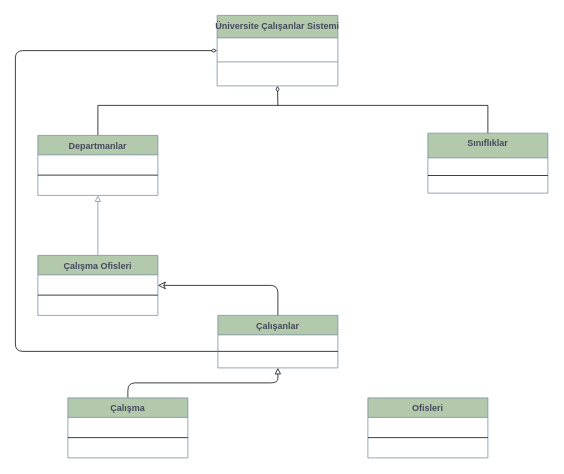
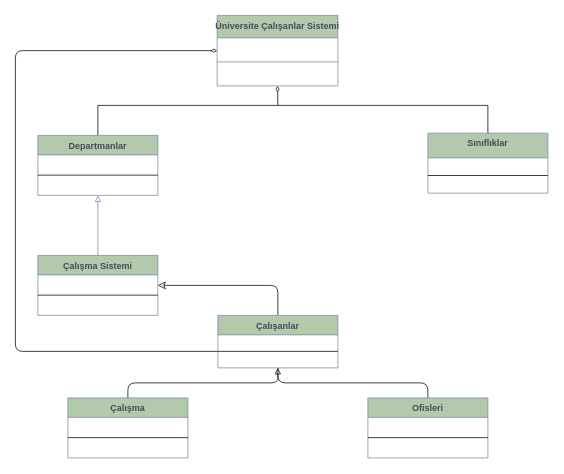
  <mxCell id="0" />
  <mxCell id="1" parent="0" />
  <mxCell id="2" style="edgeStyle=orthogonalEdgeStyle;rounded=0;orthogonalLoop=1;jettySize=auto;html=1;exitX=0.5;exitY=0;exitDx=0;exitDy=0;endArrow=none;endFill=0;strokeColor=default;entryX=0.5;entryY=0;entryDx=0;entryDy=0;fontColor=#46495D;endSize=8;" edge="1" parent="1"><mxGeometry relative="1" as="geometry"><mxPoint x="650" y="180" as="targetPoint" /><mxPoint x="130" y="180" as="sourcePoint" /><Array as="points"><mxPoint x="130" y="140" /><mxPoint x="650" y="140" /></Array></mxGeometry></mxCell>
  <mxCell id="3" style="edgeStyle=orthogonalEdgeStyle;rounded=0;orthogonalLoop=1;jettySize=auto;html=1;exitX=0.5;exitY=0;exitDx=0;exitDy=0;entryX=0.5;entryY=1;entryDx=0;entryDy=0;endArrow=block;endFill=0;strokeColor=#788AA3;fontColor=#46495D;" edge="1" parent="1"><mxGeometry relative="1" as="geometry"><mxPoint x="130" y="360" as="sourcePoint" /><mxPoint x="130" y="260" as="targetPoint" /></mxGeometry></mxCell>
  <mxCell id="4" style="edgeStyle=orthogonalEdgeStyle;curved=0;rounded=1;sketch=0;orthogonalLoop=1;jettySize=auto;html=1;exitX=0.5;exitY=1;exitDx=0;exitDy=0;fontColor=#46495D;endArrow=none;endFill=0;endSize=8;strokeColor=default;fillColor=#B2C9AB;startArrow=diamondThin;startFill=0;" edge="1" parent="1" source="6"><mxGeometry relative="1" as="geometry"><mxPoint x="370" y="140" as="targetPoint" /></mxGeometry></mxCell>
  <mxCell id="5" style="edgeStyle=orthogonalEdgeStyle;curved=0;rounded=1;sketch=0;orthogonalLoop=1;jettySize=auto;html=1;exitX=0;exitY=0.5;exitDx=0;exitDy=0;fontColor=#46495D;startArrow=diamondThin;startFill=0;endArrow=none;endFill=0;endSize=8;strokeColor=default;fillColor=#B2C9AB;" edge="1" parent="1" source="6" target="17"><mxGeometry relative="1" as="geometry"><Array as="points"><mxPoint x="20" y="67" /><mxPoint x="20" y="468" /></Array></mxGeometry></mxCell>
  <mxCell id="6" value="Üniversite Çalışanlar Sistemi" style="swimlane;fontStyle=1;align=center;verticalAlign=top;childLayout=stackLayout;horizontal=1;startSize=30;horizontalStack=0;resizeParent=1;resizeParentMax=0;resizeLast=0;collapsible=1;marginBottom=0;fillColor=#B2C9AB;strokeColor=#788AA3;fontColor=#46495D;" vertex="1" parent="1"><mxGeometry x="289" y="20" width="161" height="94" as="geometry"><mxRectangle x="319" y="50" width="190" height="26" as="alternateBounds" /></mxGeometry></mxCell>
  <mxCell id="7" value="" style="line;strokeWidth=1;fillColor=none;align=left;verticalAlign=middle;spacingTop=-1;spacingLeft=3;spacingRight=3;rotatable=0;labelPosition=right;points=[];portConstraint=eastwest;strokeColor=#788AA3;fontColor=#46495D;" vertex="1" parent="6"><mxGeometry y="30" width="161" height="64" as="geometry" /></mxCell>
  <mxCell id="8" value="Departmanlar" style="swimlane;fontStyle=1;align=center;verticalAlign=top;childLayout=stackLayout;horizontal=1;startSize=26;horizontalStack=0;resizeParent=1;resizeParentMax=0;resizeLast=0;collapsible=1;marginBottom=0;rounded=0;sketch=0;fontColor=#46495D;strokeColor=#788AA3;fillColor=#B2C9AB;" vertex="1" parent="1"><mxGeometry x="50" y="180" width="160" height="80" as="geometry" /></mxCell>
  <mxCell id="9" value="" style="line;strokeWidth=1;fillColor=none;align=left;verticalAlign=middle;spacingTop=-1;spacingLeft=3;spacingRight=3;rotatable=0;labelPosition=right;points=[];portConstraint=eastwest;rounded=0;sketch=0;fontColor=#46495D;" vertex="1" parent="8"><mxGeometry y="26" width="160" height="54" as="geometry" /></mxCell>
  <mxCell id="10" value="Sınıflıklar" style="swimlane;fontStyle=1;align=center;verticalAlign=top;childLayout=stackLayout;horizontal=1;startSize=33;horizontalStack=0;resizeParent=1;resizeParentMax=0;resizeLast=0;collapsible=1;marginBottom=0;rounded=0;sketch=0;fontColor=#46495D;strokeColor=#788AA3;fillColor=#B2C9AB;" vertex="1" parent="1"><mxGeometry x="570" y="177" width="160" height="80" as="geometry" /></mxCell>
  <mxCell id="11" value="" style="line;strokeWidth=1;fillColor=none;align=left;verticalAlign=middle;spacingTop=-1;spacingLeft=3;spacingRight=3;rotatable=0;labelPosition=right;points=[];portConstraint=eastwest;rounded=0;sketch=0;fontColor=#46495D;" vertex="1" parent="10"><mxGeometry y="33" width="160" height="47" as="geometry" /></mxCell>
- <mxCell id="12" value="Çalışma Ofisleri" style="swimlane;fontStyle=1;align=center;verticalAlign=top;childLayout=stackLayout;horizontal=1;startSize=26;horizontalStack=0;resizeParent=1;resizeParentMax=0;resizeLast=0;collapsible=1;marginBottom=0;rounded=0;sketch=0;fontColor=#46495D;strokeColor=#788AA3;fillColor=#B2C9AB;" vertex="1" parent="1"><mxGeometry x="50" y="340" width="160" height="80" as="geometry" /></mxCell>
+ <mxCell id="12" value="Çalışma Sistemi" style="swimlane;fontStyle=1;align=center;verticalAlign=top;childLayout=stackLayout;horizontal=1;startSize=26;horizontalStack=0;resizeParent=1;resizeParentMax=0;resizeLast=0;collapsible=1;marginBottom=0;rounded=0;sketch=0;fontColor=#46495D;strokeColor=#788AA3;fillColor=#B2C9AB;" vertex="1" parent="1"><mxGeometry x="50" y="340" width="160" height="80" as="geometry" /></mxCell>
  <mxCell id="13" value="" style="line;strokeWidth=1;fillColor=none;align=left;verticalAlign=middle;spacingTop=-1;spacingLeft=3;spacingRight=3;rotatable=0;labelPosition=right;points=[];portConstraint=eastwest;rounded=0;sketch=0;fontColor=#46495D;" vertex="1" parent="12"><mxGeometry y="26" width="160" height="54" as="geometry" /></mxCell>
  <mxCell id="14" style="edgeStyle=orthogonalEdgeStyle;curved=0;rounded=1;sketch=0;orthogonalLoop=1;jettySize=auto;html=1;exitX=0.5;exitY=1;exitDx=0;exitDy=0;fontColor=#46495D;startArrow=block;startFill=0;endArrow=none;endFill=0;endSize=8;strokeColor=default;fillColor=#B2C9AB;" edge="1" parent="1" source="16"><mxGeometry relative="1" as="geometry"><mxPoint x="170" y="530" as="targetPoint" /><Array as="points"><mxPoint x="370" y="510" /><mxPoint x="170" y="510" /></Array></mxGeometry></mxCell>
  <mxCell id="15" style="edgeStyle=orthogonalEdgeStyle;curved=0;rounded=1;sketch=0;orthogonalLoop=1;jettySize=auto;html=1;exitX=0.5;exitY=0;exitDx=0;exitDy=0;entryX=1;entryY=0.5;entryDx=0;entryDy=0;fontColor=#46495D;startArrow=none;startFill=0;endArrow=classic;endFill=0;endSize=8;strokeColor=default;fillColor=#B2C9AB;exitPerimeter=0;" edge="1" parent="1" source="16" target="12"><mxGeometry relative="1" as="geometry"><Array as="points"><mxPoint x="370" y="380" /></Array></mxGeometry></mxCell>
  <mxCell id="16" value="Çalışanlar" style="swimlane;fontStyle=1;align=center;verticalAlign=top;childLayout=stackLayout;horizontal=1;startSize=26;horizontalStack=0;resizeParent=1;resizeParentMax=0;resizeLast=0;collapsible=1;marginBottom=0;rounded=0;sketch=0;fontColor=#46495D;strokeColor=#788AA3;fillColor=#B2C9AB;" vertex="1" parent="1"><mxGeometry x="290" y="420" width="160" height="70" as="geometry" /></mxCell>
  <mxCell id="17" value="" style="line;strokeWidth=1;fillColor=none;align=left;verticalAlign=middle;spacingTop=-1;spacingLeft=3;spacingRight=3;rotatable=0;labelPosition=right;points=[];portConstraint=eastwest;rounded=0;sketch=0;fontColor=#46495D;" vertex="1" parent="16"><mxGeometry y="26" width="160" height="44" as="geometry" /></mxCell>
  <mxCell id="18" value="Çalışma" style="swimlane;fontStyle=1;align=center;verticalAlign=top;childLayout=stackLayout;horizontal=1;startSize=26;horizontalStack=0;resizeParent=1;resizeParentMax=0;resizeLast=0;collapsible=1;marginBottom=0;rounded=0;sketch=0;fontColor=#46495D;strokeColor=#788AA3;fillColor=#B2C9AB;" vertex="1" parent="1"><mxGeometry x="90" y="530" width="160" height="80" as="geometry" /></mxCell>
  <mxCell id="19" value="" style="line;strokeWidth=1;fillColor=none;align=left;verticalAlign=middle;spacingTop=-1;spacingLeft=3;spacingRight=3;rotatable=0;labelPosition=right;points=[];portConstraint=eastwest;rounded=0;sketch=0;fontColor=#46495D;" vertex="1" parent="18"><mxGeometry y="26" width="160" height="54" as="geometry" /></mxCell>
+ <mxCell id="20" style="edgeStyle=orthogonalEdgeStyle;curved=0;rounded=1;sketch=0;orthogonalLoop=1;jettySize=auto;html=1;entryX=0.5;entryY=1;entryDx=0;entryDy=0;fontColor=#46495D;startArrow=none;startFill=0;endArrow=none;endFill=0;endSize=8;strokeColor=default;fillColor=#B2C9AB;exitX=0.5;exitY=0;exitDx=0;exitDy=0;" edge="1" parent="1" source="21" target="16"><mxGeometry relative="1" as="geometry"><mxPoint x="570" y="510" as="sourcePoint" /></mxGeometry></mxCell>
  <mxCell id="21" value="Ofisleri" style="swimlane;fontStyle=1;align=center;verticalAlign=top;childLayout=stackLayout;horizontal=1;startSize=26;horizontalStack=0;resizeParent=1;resizeParentMax=0;resizeLast=0;collapsible=1;marginBottom=0;rounded=0;sketch=0;fontColor=#46495D;strokeColor=#788AA3;fillColor=#B2C9AB;" vertex="1" parent="1"><mxGeometry x="490" y="530" width="160" height="80" as="geometry" /></mxCell>
  <mxCell id="22" value="" style="line;strokeWidth=1;fillColor=none;align=left;verticalAlign=middle;spacingTop=-1;spacingLeft=3;spacingRight=3;rotatable=0;labelPosition=right;points=[];portConstraint=eastwest;rounded=0;sketch=0;fontColor=#46495D;" vertex="1" parent="21"><mxGeometry y="26" width="160" height="54" as="geometry" /></mxCell>
